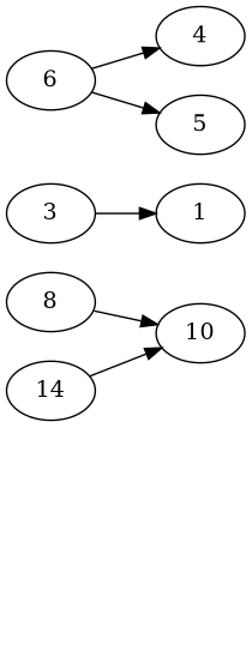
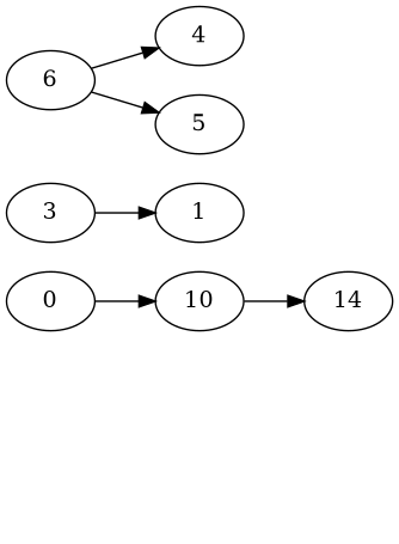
  digraph {
    rankdir=LR
-   8
+   8 [label=0]
    10
    3
    1
    14
    6
    4
    n8 [label=5]
    "10'" [constraint=false style=invis]
    9 [constraint=false style=invis]
    8 -> 10
-   14 -> 10
+   10 -> 14
    3 -> 1
    6 -> 4
    6 -> n8
    "10'" -> 14 [constraint=false label=" r" style=invis]
    "10'" -> 9 [constraint=false label=" l" style=invis]
  }
